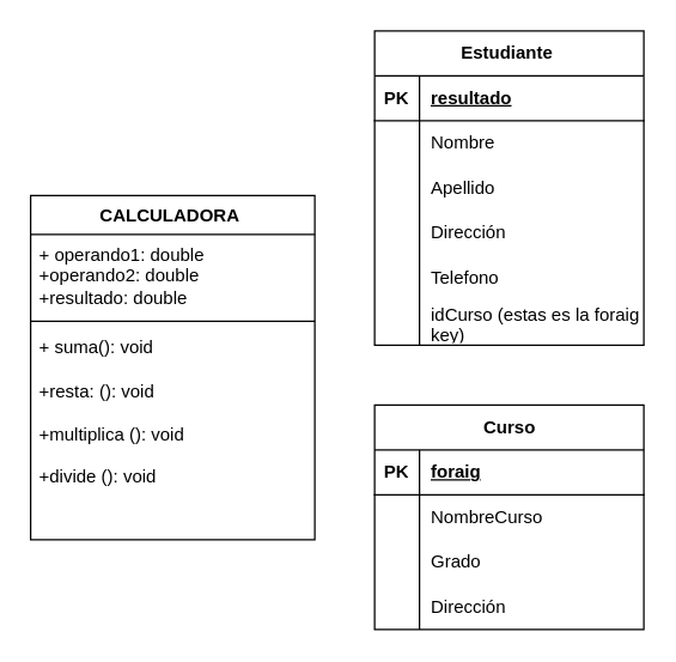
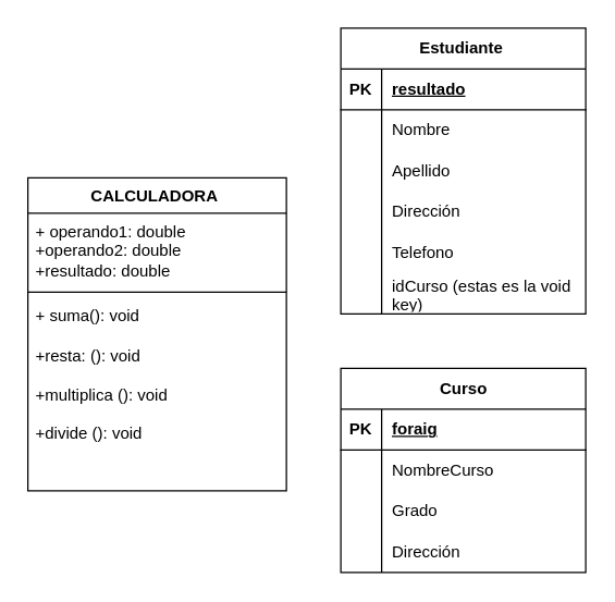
  <mxCell id="0" />
  <mxCell id="1" parent="0" />
  <mxCell id="2" value="Estudiante&amp;nbsp;" style="shape=table;startSize=30;container=1;collapsible=1;childLayout=tableLayout;fixedRows=1;rowLines=0;fontStyle=1;align=center;resizeLast=1;html=1;" vertex="1" parent="1"><mxGeometry x="250" y="20" width="180" height="210" as="geometry" /></mxCell>
  <mxCell id="3" value="" style="shape=tableRow;horizontal=0;startSize=0;swimlaneHead=0;swimlaneBody=0;fillColor=none;collapsible=0;dropTarget=0;points=[[0,0.5],[1,0.5]];portConstraint=eastwest;top=0;left=0;right=0;bottom=1;" vertex="1" parent="2"><mxGeometry y="30" width="180" height="30" as="geometry" /></mxCell>
  <mxCell id="4" value="PK" style="shape=partialRectangle;connectable=0;fillColor=none;top=0;left=0;bottom=0;right=0;fontStyle=1;overflow=hidden;whiteSpace=wrap;html=1;" vertex="1" parent="3"><mxGeometry width="30" height="30" as="geometry"><mxRectangle width="30" height="30" as="alternateBounds" /></mxGeometry></mxCell>
  <mxCell id="5" value="resultado&lt;span style=&quot;white-space: pre;&quot;&gt;&#09;&lt;/span&gt;" style="shape=partialRectangle;connectable=0;fillColor=none;top=0;left=0;bottom=0;right=0;align=left;spacingLeft=6;fontStyle=5;overflow=hidden;whiteSpace=wrap;html=1;" vertex="1" parent="3"><mxGeometry x="30" width="150" height="30" as="geometry"><mxRectangle width="150" height="30" as="alternateBounds" /></mxGeometry></mxCell>
  <mxCell id="6" value="" style="shape=tableRow;horizontal=0;startSize=0;swimlaneHead=0;swimlaneBody=0;fillColor=none;collapsible=0;dropTarget=0;points=[[0,0.5],[1,0.5]];portConstraint=eastwest;top=0;left=0;right=0;bottom=0;" vertex="1" parent="2"><mxGeometry y="60" width="180" height="30" as="geometry" /></mxCell>
  <mxCell id="7" value="" style="shape=partialRectangle;connectable=0;fillColor=none;top=0;left=0;bottom=0;right=0;editable=1;overflow=hidden;whiteSpace=wrap;html=1;" vertex="1" parent="6"><mxGeometry width="30" height="30" as="geometry"><mxRectangle width="30" height="30" as="alternateBounds" /></mxGeometry></mxCell>
  <mxCell id="8" value="Nombre&lt;span style=&quot;white-space: pre;&quot;&gt;&#09;&lt;/span&gt;" style="shape=partialRectangle;connectable=0;fillColor=none;top=0;left=0;bottom=0;right=0;align=left;spacingLeft=6;overflow=hidden;whiteSpace=wrap;html=1;" vertex="1" parent="6"><mxGeometry x="30" width="150" height="30" as="geometry"><mxRectangle width="150" height="30" as="alternateBounds" /></mxGeometry></mxCell>
  <mxCell id="9" value="" style="shape=tableRow;horizontal=0;startSize=0;swimlaneHead=0;swimlaneBody=0;fillColor=none;collapsible=0;dropTarget=0;points=[[0,0.5],[1,0.5]];portConstraint=eastwest;top=0;left=0;right=0;bottom=0;" vertex="1" parent="2"><mxGeometry y="90" width="180" height="30" as="geometry" /></mxCell>
  <mxCell id="10" value="" style="shape=partialRectangle;connectable=0;fillColor=none;top=0;left=0;bottom=0;right=0;editable=1;overflow=hidden;whiteSpace=wrap;html=1;" vertex="1" parent="9"><mxGeometry width="30" height="30" as="geometry"><mxRectangle width="30" height="30" as="alternateBounds" /></mxGeometry></mxCell>
  <mxCell id="11" value="Apellido" style="shape=partialRectangle;connectable=0;fillColor=none;top=0;left=0;bottom=0;right=0;align=left;spacingLeft=6;overflow=hidden;whiteSpace=wrap;html=1;" vertex="1" parent="9"><mxGeometry x="30" width="150" height="30" as="geometry"><mxRectangle width="150" height="30" as="alternateBounds" /></mxGeometry></mxCell>
  <mxCell id="12" value="" style="shape=tableRow;horizontal=0;startSize=0;swimlaneHead=0;swimlaneBody=0;fillColor=none;collapsible=0;dropTarget=0;points=[[0,0.5],[1,0.5]];portConstraint=eastwest;top=0;left=0;right=0;bottom=0;" vertex="1" parent="2"><mxGeometry y="120" width="180" height="30" as="geometry" /></mxCell>
  <mxCell id="13" value="" style="shape=partialRectangle;connectable=0;fillColor=none;top=0;left=0;bottom=0;right=0;editable=1;overflow=hidden;whiteSpace=wrap;html=1;" vertex="1" parent="12"><mxGeometry width="30" height="30" as="geometry"><mxRectangle width="30" height="30" as="alternateBounds" /></mxGeometry></mxCell>
  <mxCell id="14" value="Dirección" style="shape=partialRectangle;connectable=0;fillColor=none;top=0;left=0;bottom=0;right=0;align=left;spacingLeft=6;overflow=hidden;whiteSpace=wrap;html=1;" vertex="1" parent="12"><mxGeometry x="30" width="150" height="30" as="geometry"><mxRectangle width="150" height="30" as="alternateBounds" /></mxGeometry></mxCell>
  <mxCell id="15" value="" style="shape=tableRow;horizontal=0;startSize=0;swimlaneHead=0;swimlaneBody=0;fillColor=none;collapsible=0;dropTarget=0;points=[[0,0.5],[1,0.5]];portConstraint=eastwest;top=0;left=0;right=0;bottom=0;" vertex="1" parent="2"><mxGeometry y="150" width="180" height="30" as="geometry" /></mxCell>
  <mxCell id="16" value="" style="shape=partialRectangle;connectable=0;fillColor=none;top=0;left=0;bottom=0;right=0;editable=1;overflow=hidden;whiteSpace=wrap;html=1;" vertex="1" parent="15"><mxGeometry width="30" height="30" as="geometry"><mxRectangle width="30" height="30" as="alternateBounds" /></mxGeometry></mxCell>
  <mxCell id="17" value="Telefono&amp;nbsp;" style="shape=partialRectangle;connectable=0;fillColor=none;top=0;left=0;bottom=0;right=0;align=left;spacingLeft=6;overflow=hidden;whiteSpace=wrap;html=1;" vertex="1" parent="15"><mxGeometry x="30" width="150" height="30" as="geometry"><mxRectangle width="150" height="30" as="alternateBounds" /></mxGeometry></mxCell>
  <mxCell id="18" value="" style="shape=tableRow;horizontal=0;startSize=0;swimlaneHead=0;swimlaneBody=0;fillColor=none;collapsible=0;dropTarget=0;points=[[0,0.5],[1,0.5]];portConstraint=eastwest;top=0;left=0;right=0;bottom=0;" vertex="1" parent="2"><mxGeometry y="180" width="180" height="30" as="geometry" /></mxCell>
  <mxCell id="19" value="" style="shape=partialRectangle;connectable=0;fillColor=none;top=0;left=0;bottom=0;right=0;editable=1;overflow=hidden;whiteSpace=wrap;html=1;" vertex="1" parent="18"><mxGeometry width="30" height="30" as="geometry"><mxRectangle width="30" height="30" as="alternateBounds" /></mxGeometry></mxCell>
- <mxCell id="20" value="idCurso (estas es la foraig key)&amp;nbsp;" style="shape=partialRectangle;connectable=0;fillColor=none;top=0;left=0;bottom=0;right=0;align=left;spacingLeft=6;overflow=hidden;whiteSpace=wrap;html=1;" vertex="1" parent="18"><mxGeometry x="30" width="150" height="30" as="geometry"><mxRectangle width="150" height="30" as="alternateBounds" /></mxGeometry></mxCell>
+ <mxCell id="20" value="idCurso (estas es la void key)&amp;nbsp;" style="shape=partialRectangle;connectable=0;fillColor=none;top=0;left=0;bottom=0;right=0;align=left;spacingLeft=6;overflow=hidden;whiteSpace=wrap;html=1;" vertex="1" parent="18"><mxGeometry x="30" width="150" height="30" as="geometry"><mxRectangle width="150" height="30" as="alternateBounds" /></mxGeometry></mxCell>
  <mxCell id="21" value="Curso" style="shape=table;startSize=30;container=1;collapsible=1;childLayout=tableLayout;fixedRows=1;rowLines=0;fontStyle=1;align=center;resizeLast=1;html=1;" vertex="1" parent="1"><mxGeometry x="250" y="270" width="180" height="150" as="geometry" /></mxCell>
  <mxCell id="22" value="" style="shape=tableRow;horizontal=0;startSize=0;swimlaneHead=0;swimlaneBody=0;fillColor=none;collapsible=0;dropTarget=0;points=[[0,0.5],[1,0.5]];portConstraint=eastwest;top=0;left=0;right=0;bottom=1;" vertex="1" parent="21"><mxGeometry y="30" width="180" height="30" as="geometry" /></mxCell>
  <mxCell id="23" value="PK" style="shape=partialRectangle;connectable=0;fillColor=none;top=0;left=0;bottom=0;right=0;fontStyle=1;overflow=hidden;whiteSpace=wrap;html=1;" vertex="1" parent="22"><mxGeometry width="30" height="30" as="geometry"><mxRectangle width="30" height="30" as="alternateBounds" /></mxGeometry></mxCell>
  <mxCell id="24" value="foraig&lt;span style=&quot;white-space: pre;&quot;&gt;&#09;&lt;/span&gt;" style="shape=partialRectangle;connectable=0;fillColor=none;top=0;left=0;bottom=0;right=0;align=left;spacingLeft=6;fontStyle=5;overflow=hidden;whiteSpace=wrap;html=1;" vertex="1" parent="22"><mxGeometry x="30" width="150" height="30" as="geometry"><mxRectangle width="150" height="30" as="alternateBounds" /></mxGeometry></mxCell>
  <mxCell id="25" value="" style="shape=tableRow;horizontal=0;startSize=0;swimlaneHead=0;swimlaneBody=0;fillColor=none;collapsible=0;dropTarget=0;points=[[0,0.5],[1,0.5]];portConstraint=eastwest;top=0;left=0;right=0;bottom=0;" vertex="1" parent="21"><mxGeometry y="60" width="180" height="30" as="geometry" /></mxCell>
  <mxCell id="26" value="" style="shape=partialRectangle;connectable=0;fillColor=none;top=0;left=0;bottom=0;right=0;editable=1;overflow=hidden;whiteSpace=wrap;html=1;" vertex="1" parent="25"><mxGeometry width="30" height="30" as="geometry"><mxRectangle width="30" height="30" as="alternateBounds" /></mxGeometry></mxCell>
  <mxCell id="27" value="NombreCurso" style="shape=partialRectangle;connectable=0;fillColor=none;top=0;left=0;bottom=0;right=0;align=left;spacingLeft=6;overflow=hidden;whiteSpace=wrap;html=1;" vertex="1" parent="25"><mxGeometry x="30" width="150" height="30" as="geometry"><mxRectangle width="150" height="30" as="alternateBounds" /></mxGeometry></mxCell>
  <mxCell id="28" value="" style="shape=tableRow;horizontal=0;startSize=0;swimlaneHead=0;swimlaneBody=0;fillColor=none;collapsible=0;dropTarget=0;points=[[0,0.5],[1,0.5]];portConstraint=eastwest;top=0;left=0;right=0;bottom=0;" vertex="1" parent="21"><mxGeometry y="90" width="180" height="30" as="geometry" /></mxCell>
  <mxCell id="29" value="" style="shape=partialRectangle;connectable=0;fillColor=none;top=0;left=0;bottom=0;right=0;editable=1;overflow=hidden;whiteSpace=wrap;html=1;" vertex="1" parent="28"><mxGeometry width="30" height="30" as="geometry"><mxRectangle width="30" height="30" as="alternateBounds" /></mxGeometry></mxCell>
  <mxCell id="30" value="Grado" style="shape=partialRectangle;connectable=0;fillColor=none;top=0;left=0;bottom=0;right=0;align=left;spacingLeft=6;overflow=hidden;whiteSpace=wrap;html=1;" vertex="1" parent="28"><mxGeometry x="30" width="150" height="30" as="geometry"><mxRectangle width="150" height="30" as="alternateBounds" /></mxGeometry></mxCell>
  <mxCell id="31" value="" style="shape=tableRow;horizontal=0;startSize=0;swimlaneHead=0;swimlaneBody=0;fillColor=none;collapsible=0;dropTarget=0;points=[[0,0.5],[1,0.5]];portConstraint=eastwest;top=0;left=0;right=0;bottom=0;" vertex="1" parent="21"><mxGeometry y="120" width="180" height="30" as="geometry" /></mxCell>
  <mxCell id="32" value="" style="shape=partialRectangle;connectable=0;fillColor=none;top=0;left=0;bottom=0;right=0;editable=1;overflow=hidden;whiteSpace=wrap;html=1;" vertex="1" parent="31"><mxGeometry width="30" height="30" as="geometry"><mxRectangle width="30" height="30" as="alternateBounds" /></mxGeometry></mxCell>
  <mxCell id="33" value="Dirección" style="shape=partialRectangle;connectable=0;fillColor=none;top=0;left=0;bottom=0;right=0;align=left;spacingLeft=6;overflow=hidden;whiteSpace=wrap;html=1;" vertex="1" parent="31"><mxGeometry x="30" width="150" height="30" as="geometry"><mxRectangle width="150" height="30" as="alternateBounds" /></mxGeometry></mxCell>
  <mxCell id="34" value="CALCULADORA&amp;nbsp;" style="swimlane;fontStyle=1;align=center;verticalAlign=top;childLayout=stackLayout;horizontal=1;startSize=26;horizontalStack=0;resizeParent=1;resizeParentMax=0;resizeLast=0;collapsible=1;marginBottom=0;whiteSpace=wrap;html=1;" vertex="1" parent="1"><mxGeometry x="20" y="130" width="190" height="230" as="geometry" /></mxCell>
  <mxCell id="35" value="+ operando1: double&lt;div&gt;+operando2: double&lt;/div&gt;&lt;div&gt;+resultado: double&lt;/div&gt;&lt;div&gt;&lt;br&gt;&lt;div&gt;&lt;br&gt;&lt;/div&gt;&lt;/div&gt;" style="text;strokeColor=none;fillColor=none;align=left;verticalAlign=top;spacingLeft=4;spacingRight=4;overflow=hidden;rotatable=0;points=[[0,0.5],[1,0.5]];portConstraint=eastwest;whiteSpace=wrap;html=1;" vertex="1" parent="34"><mxGeometry y="26" width="190" height="54" as="geometry" /></mxCell>
  <mxCell id="36" value="" style="line;strokeWidth=1;fillColor=none;align=left;verticalAlign=middle;spacingTop=-1;spacingLeft=3;spacingRight=3;rotatable=0;labelPosition=right;points=[];portConstraint=eastwest;strokeColor=inherit;" vertex="1" parent="34"><mxGeometry y="80" width="190" height="8" as="geometry" /></mxCell>
  <mxCell id="37" value="+ suma(): void&lt;div&gt;&lt;br&gt;&lt;/div&gt;&lt;div&gt;+resta: (): void&lt;/div&gt;&lt;div&gt;&lt;br&gt;&lt;/div&gt;&lt;div&gt;+multiplica (): void&lt;/div&gt;&lt;div&gt;&lt;br&gt;&lt;/div&gt;&lt;div&gt;+divide (): void&lt;/div&gt;&lt;div&gt;&lt;br&gt;&lt;/div&gt;&lt;div&gt;&lt;br&gt;&lt;/div&gt;" style="text;strokeColor=none;fillColor=none;align=left;verticalAlign=top;spacingLeft=4;spacingRight=4;overflow=hidden;rotatable=0;points=[[0,0.5],[1,0.5]];portConstraint=eastwest;whiteSpace=wrap;html=1;" vertex="1" parent="34"><mxGeometry y="88" width="190" height="142" as="geometry" /></mxCell>
